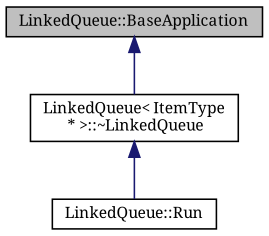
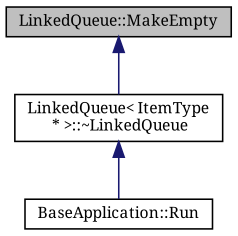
  digraph {
    fontname="Noto Serif"
    rankdir=TB
    node [color=black fillcolor=white fontname="Noto Serif" fontsize=10 shape=record style=filled]
    edge [color=midnightblue dir=back fontname="Noto Serif" fontsize=10 labelfontname=Helvetica labelfontsize=10 style=solid]
-   n1 [fillcolor=grey75 fontcolor=black height=0.2 label="LinkedQueue::BaseApplication" width=0.4]
+   n1 [fillcolor=grey75 fontcolor=black height=0.2 label="LinkedQueue::MakeEmpty" width=0.4]
    n2 [height=0.2 label="LinkedQueue\< ItemType\l * \>::~LinkedQueue" width=0.4]
-   n3 [height=0.2 label="LinkedQueue::Run" width=0.4]
+   n3 [height=0.2 label="BaseApplication::Run" width=0.4]
    n1 -> n2
    n2 -> n3
  }
